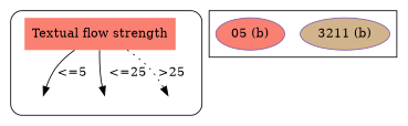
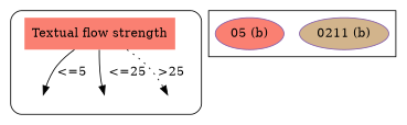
  strict digraph {
    node [style=filled]
    edge [style=solid]
    n1 [label="Textual flow strength" shape=plaintext fillcolor=salmon]
    leg_e1 [fixedsize=True height=0.2 style=invis]
    leg_e2 [fixedsize=True height=0.2 style=invis]
    leg_e3 [fixedsize=True height=0.2 style=invis]
-   n5 [color="#835da9" fillcolor=tan label="3211 (b)"]
+   n5 [color="#835da9" fillcolor=tan label="0211 (b)"]
    n6 [color="#835da9" fillcolor=salmon label="05 (b)"]
    subgraph cluster_1 {
      style=rounded
      n1
      leg_e1
      leg_e2
      leg_e3
    }
    subgraph cluster_2 {
      n5
      n6
    }
    n1 -> leg_e1 [label="<=5  "]
    n1 -> leg_e2 [label="  <=25"]
    n1 -> leg_e3 [label=">25" style=dotted]
  }
